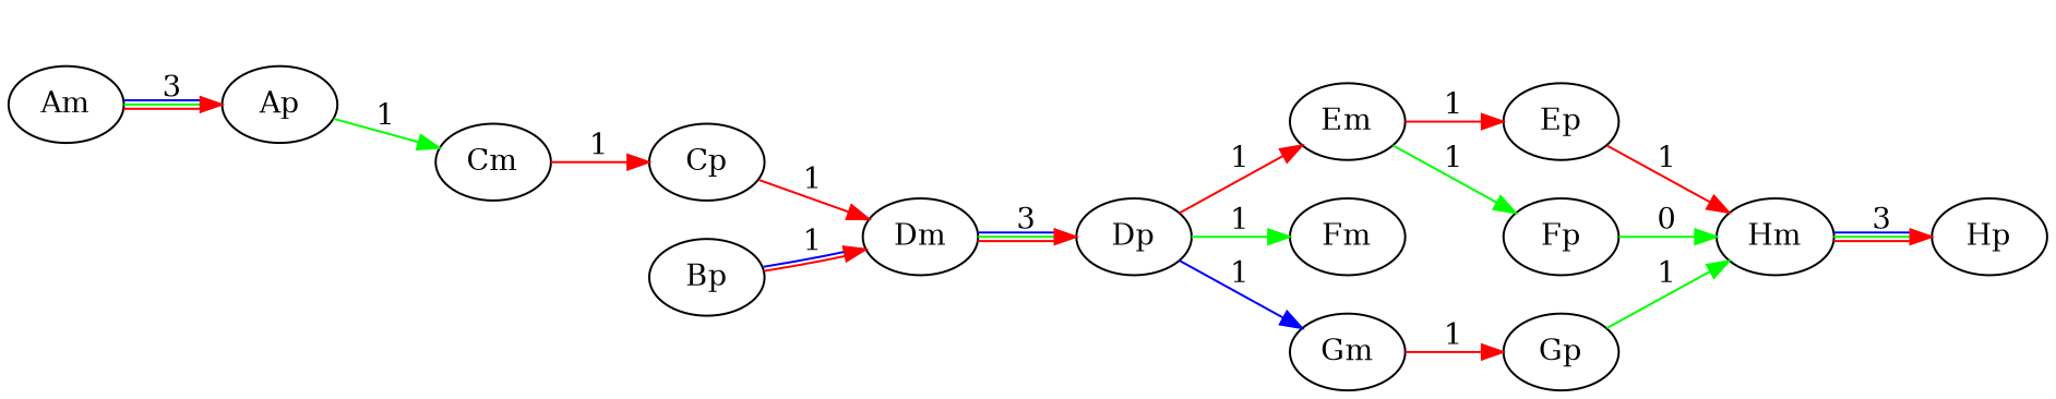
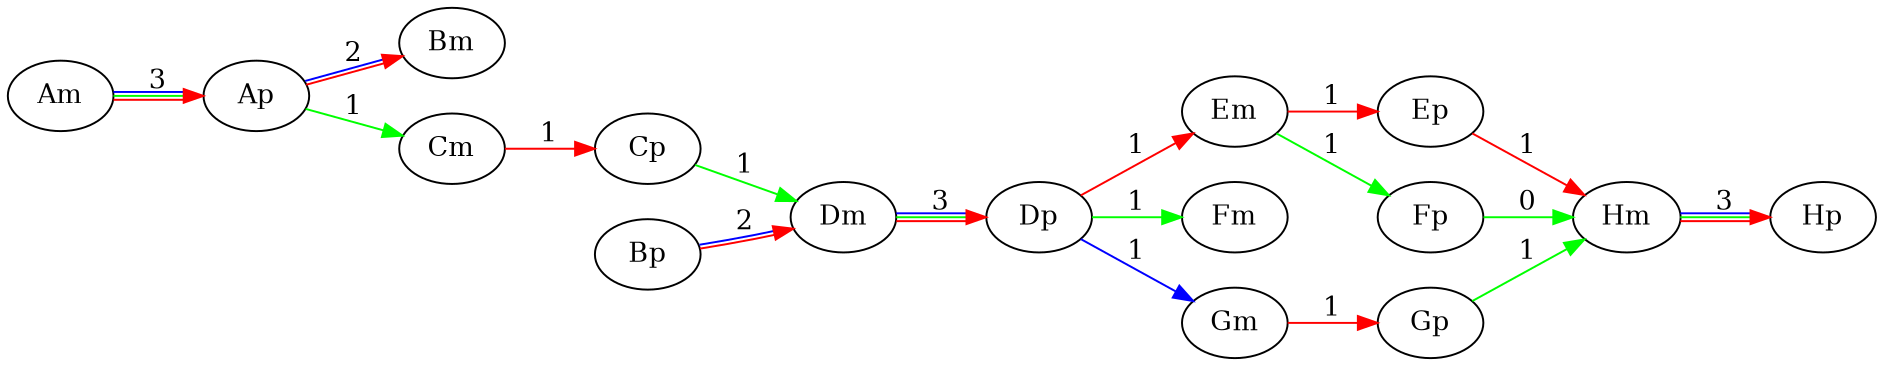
  digraph {
    rankdir=LR
    edge [color=green]
    Am
    Ap
+   Bm
    Cm
    Cp
    Bp
    Dm
    Dp
    Em
    Fm
    Gm
    Ep
    Fp
    Gp
    Hm
    Hp
    Am -> Ap [color="red:green:blue" label=3]
+   Ap -> Bm [color="red:blue" label=2]
    Ap -> Cm [label=1]
    Cm -> Cp [color=red label=1]
-   Cp -> Dm [color=red label=1]
-   Bp -> Dm [color="red:blue" label=1]
+   Cp -> Dm [label=1]
+   Bp -> Dm [color="red:blue" label=2]
    Dm -> Dp [color="red:green:blue" label=3]
    Dp -> Em [color=red label=1]
    Dp -> Fm [label=1]
    Dp -> Gm [color=blue label=1]
    Em -> Ep [color=red label=1]
    Em -> Fp [label=1]
    Gm -> Gp [color=red label=1]
    Ep -> Hm [color=red label=1]
    Fp -> Hm [label=0]
    Gp -> Hm [label=1]
    Hm -> Hp [color="red:green:blue" label=3]
  }
